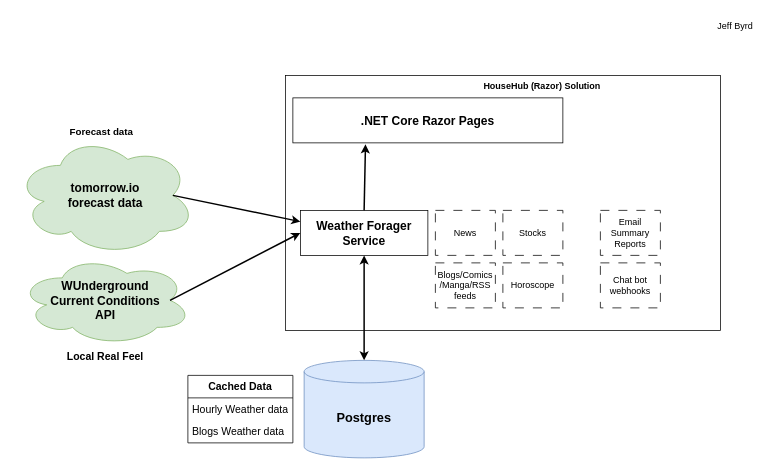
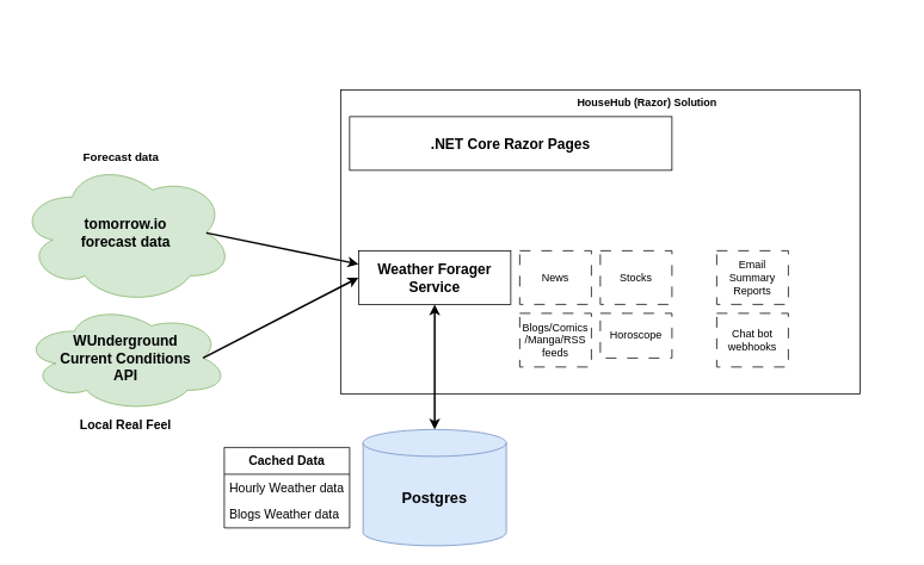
  <mxCell id="0" />
  <mxCell id="1" parent="0" />
  <mxCell id="2" value="Postgres" style="shape=cylinder3;whiteSpace=wrap;html=1;boundedLbl=1;backgroundOutline=1;size=15;fontSize=17;fontStyle=1;fillColor=#dae8fc;strokeColor=#6c8ebf;" parent="1" vertex="1"><mxGeometry x="405" y="480" width="160" height="130" as="geometry" /></mxCell>
  <mxCell id="3" value="tomorrow.io &lt;br&gt;forecast data" style="ellipse;shape=cloud;whiteSpace=wrap;html=1;fontSize=16;fontStyle=1;fillColor=#d5e8d4;strokeColor=#82b366;" parent="1" vertex="1"><mxGeometry x="20" y="180" width="240" height="160" as="geometry" /></mxCell>
  <mxCell id="4" value="WUnderground &lt;br style=&quot;font-size: 16px;&quot;&gt;Current Conditions&lt;br style=&quot;font-size: 16px;&quot;&gt;API" style="ellipse;shape=cloud;whiteSpace=wrap;html=1;fontSize=16;fontStyle=1;fillColor=#d5e8d4;strokeColor=#82b366;" parent="1" vertex="1"><mxGeometry x="25" y="340" width="230" height="120" as="geometry" /></mxCell>
  <mxCell id="5" value="" style="rounded=0;whiteSpace=wrap;html=1;" vertex="1" parent="1"><mxGeometry x="380" y="100" width="580" height="340" as="geometry" /></mxCell>
  <mxCell id="6" value=".NET Core Razor Pages" style="rounded=0;whiteSpace=wrap;html=1;fontSize=16;fontStyle=1" vertex="1" parent="1"><mxGeometry x="390" y="130" width="360" height="60" as="geometry" /></mxCell>
  <mxCell id="7" value="Weather Forager Service" style="rounded=0;whiteSpace=wrap;html=1;fontSize=16;fontStyle=1" vertex="1" parent="1"><mxGeometry x="400" y="280" width="170" height="60" as="geometry" /></mxCell>
  <mxCell id="8" value="" style="endArrow=classic;html=1;rounded=0;exitX=0.875;exitY=0.5;exitDx=0;exitDy=0;exitPerimeter=0;entryX=0;entryY=0.25;entryDx=0;entryDy=0;strokeWidth=2;" edge="1" parent="1" source="3" target="7"><mxGeometry width="50" height="50" relative="1" as="geometry"><mxPoint x="320" y="350" as="sourcePoint" /><mxPoint x="370" y="300" as="targetPoint" /></mxGeometry></mxCell>
  <mxCell id="9" value="" style="endArrow=classic;html=1;rounded=0;entryX=0;entryY=0.5;entryDx=0;entryDy=0;exitX=0.875;exitY=0.5;exitDx=0;exitDy=0;exitPerimeter=0;strokeWidth=2;" edge="1" parent="1" source="4" target="7"><mxGeometry width="50" height="50" relative="1" as="geometry"><mxPoint x="320" y="350" as="sourcePoint" /><mxPoint x="370" y="300" as="targetPoint" /></mxGeometry></mxCell>
  <mxCell id="10" value="" style="endArrow=classic;startArrow=classic;html=1;rounded=0;exitX=0.5;exitY=0;exitDx=0;exitDy=0;exitPerimeter=0;entryX=0.5;entryY=1;entryDx=0;entryDy=0;strokeWidth=2;" edge="1" parent="1" source="2" target="7"><mxGeometry width="50" height="50" relative="1" as="geometry"><mxPoint x="320" y="340" as="sourcePoint" /><mxPoint x="370" y="290" as="targetPoint" /></mxGeometry></mxCell>
- <mxCell id="11" value="" style="endArrow=classic;html=1;rounded=0;entryX=0.269;entryY=1.033;entryDx=0;entryDy=0;exitX=0.5;exitY=0;exitDx=0;exitDy=0;fontSize=12;strokeWidth=2;entryPerimeter=0;" edge="1" parent="1" source="7" target="6"><mxGeometry width="50" height="50" relative="1" as="geometry"><mxPoint x="555" y="260" as="sourcePoint" /><mxPoint x="605" y="210" as="targetPoint" /></mxGeometry></mxCell>
  <mxCell id="12" value="HouseHub (Razor) Solution" style="text;html=1;strokeColor=none;fillColor=none;align=center;verticalAlign=middle;whiteSpace=wrap;rounded=0;fontStyle=1" vertex="1" parent="1"><mxGeometry x="620" y="100" width="205" height="30" as="geometry" /></mxCell>
  <mxCell id="13" value="Cached Data" style="swimlane;fontStyle=1;childLayout=stackLayout;horizontal=1;startSize=30;horizontalStack=0;resizeParent=1;resizeParentMax=0;resizeLast=0;collapsible=1;marginBottom=0;whiteSpace=wrap;html=1;fontSize=14;" vertex="1" parent="1"><mxGeometry x="250" y="500" width="140" height="90" as="geometry" /></mxCell>
  <mxCell id="14" value="Hourly Weather data" style="text;strokeColor=none;fillColor=none;align=left;verticalAlign=middle;spacingLeft=4;spacingRight=4;overflow=hidden;points=[[0,0.5],[1,0.5]];portConstraint=eastwest;rotatable=0;whiteSpace=wrap;html=1;fontSize=14;" vertex="1" parent="13"><mxGeometry y="30" width="140" height="30" as="geometry" /></mxCell>
  <mxCell id="15" value="Blogs Weather data" style="text;strokeColor=none;fillColor=none;align=left;verticalAlign=middle;spacingLeft=4;spacingRight=4;overflow=hidden;points=[[0,0.5],[1,0.5]];portConstraint=eastwest;rotatable=0;whiteSpace=wrap;html=1;fontSize=14;" vertex="1" parent="13"><mxGeometry y="60" width="140" height="30" as="geometry" /></mxCell>
  <mxCell id="16" value="Local Real Feel" style="text;html=1;strokeColor=none;fillColor=none;align=center;verticalAlign=middle;whiteSpace=wrap;rounded=0;fontSize=14;fontStyle=1" vertex="1" parent="1"><mxGeometry x="80" y="460" width="120" height="30" as="geometry" /></mxCell>
  <mxCell id="17" value="Forecast data" style="text;html=1;strokeColor=none;fillColor=none;align=center;verticalAlign=middle;whiteSpace=wrap;rounded=0;fontStyle=1;fontSize=13;" vertex="1" parent="1"><mxGeometry x="90" y="160" width="90" height="30" as="geometry" /></mxCell>
- <mxCell id="18" value="Horoscope" style="rounded=0;whiteSpace=wrap;html=1;dashed=1;dashPattern=12 12;" vertex="1" parent="1"><mxGeometry x="670" y="350" width="80" height="60" as="geometry" /></mxCell>
+ <mxCell id="18" value="Horoscope" style="rounded=0;whiteSpace=wrap;html=1;dashed=1;dashPattern=12 12;" vertex="1" parent="1"><mxGeometry x="670" y="350" width="80" height="50" as="geometry" /></mxCell>
  <mxCell id="19" value="News" style="rounded=0;whiteSpace=wrap;html=1;dashed=1;dashPattern=12 12;" vertex="1" parent="1"><mxGeometry x="580" y="280" width="80" height="60" as="geometry" /></mxCell>
  <mxCell id="20" value="Stocks" style="rounded=0;whiteSpace=wrap;html=1;dashed=1;dashPattern=12 12;" vertex="1" parent="1"><mxGeometry x="670" y="280" width="80" height="60" as="geometry" /></mxCell>
  <mxCell id="21" value="Blogs/Comics /Manga/RSS feeds" style="rounded=0;whiteSpace=wrap;html=1;dashed=1;dashPattern=12 12;" vertex="1" parent="1"><mxGeometry x="580" y="350" width="80" height="60" as="geometry" /></mxCell>
  <mxCell id="22" value="Email Summary Reports" style="rounded=0;whiteSpace=wrap;html=1;dashed=1;dashPattern=12 12;" vertex="1" parent="1"><mxGeometry x="800" y="280" width="80" height="60" as="geometry" /></mxCell>
  <mxCell id="23" value="Chat bot webhooks" style="rounded=0;whiteSpace=wrap;html=1;dashed=1;dashPattern=12 12;" vertex="1" parent="1"><mxGeometry x="800" y="350" width="80" height="60" as="geometry" /></mxCell>
- <mxCell id="24" value="Jeff Byrd" style="text;html=1;strokeColor=none;fillColor=none;align=center;verticalAlign=middle;whiteSpace=wrap;rounded=0;" vertex="1" parent="1"><mxGeometry x="950" y="20" width="60" height="30" as="geometry" /></mxCell>
